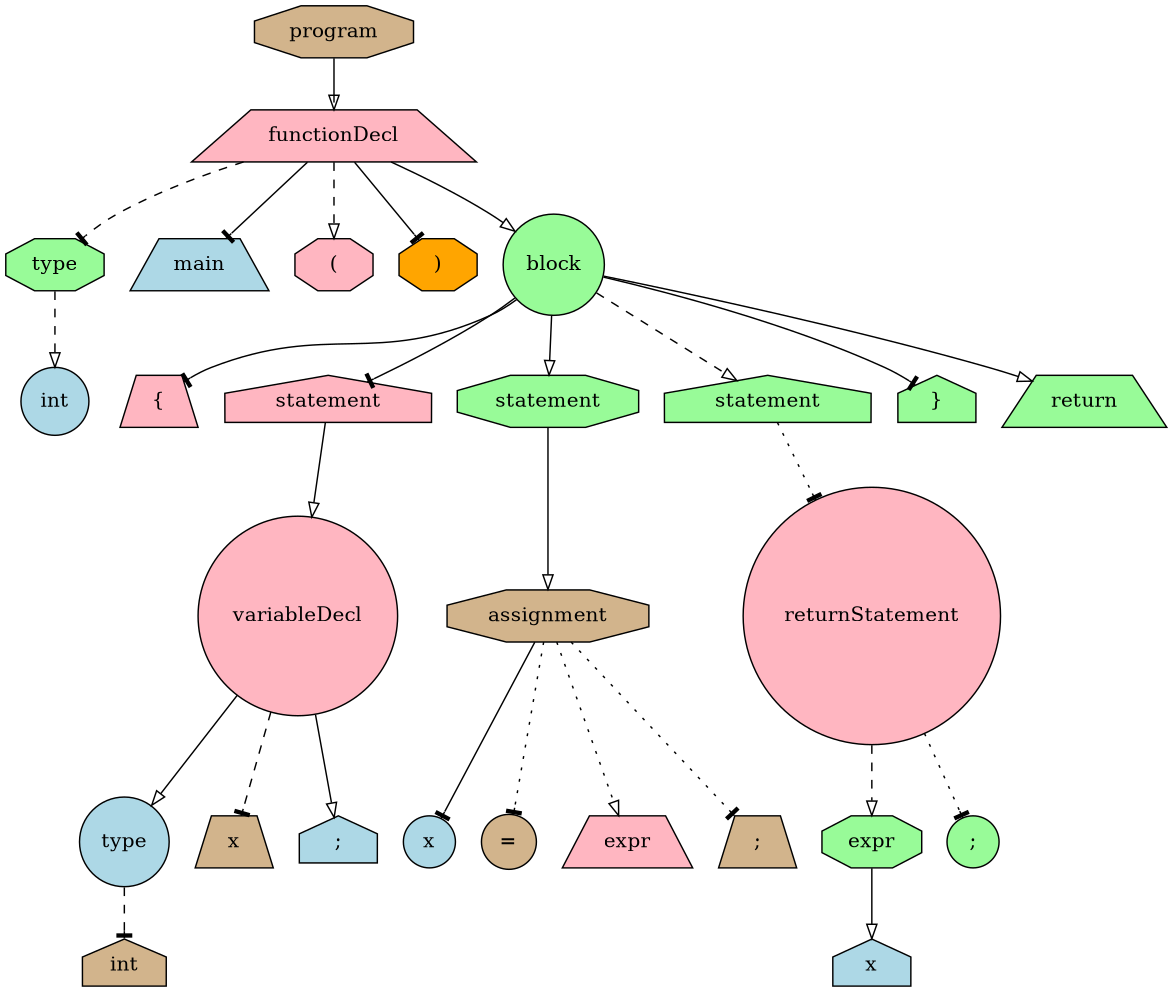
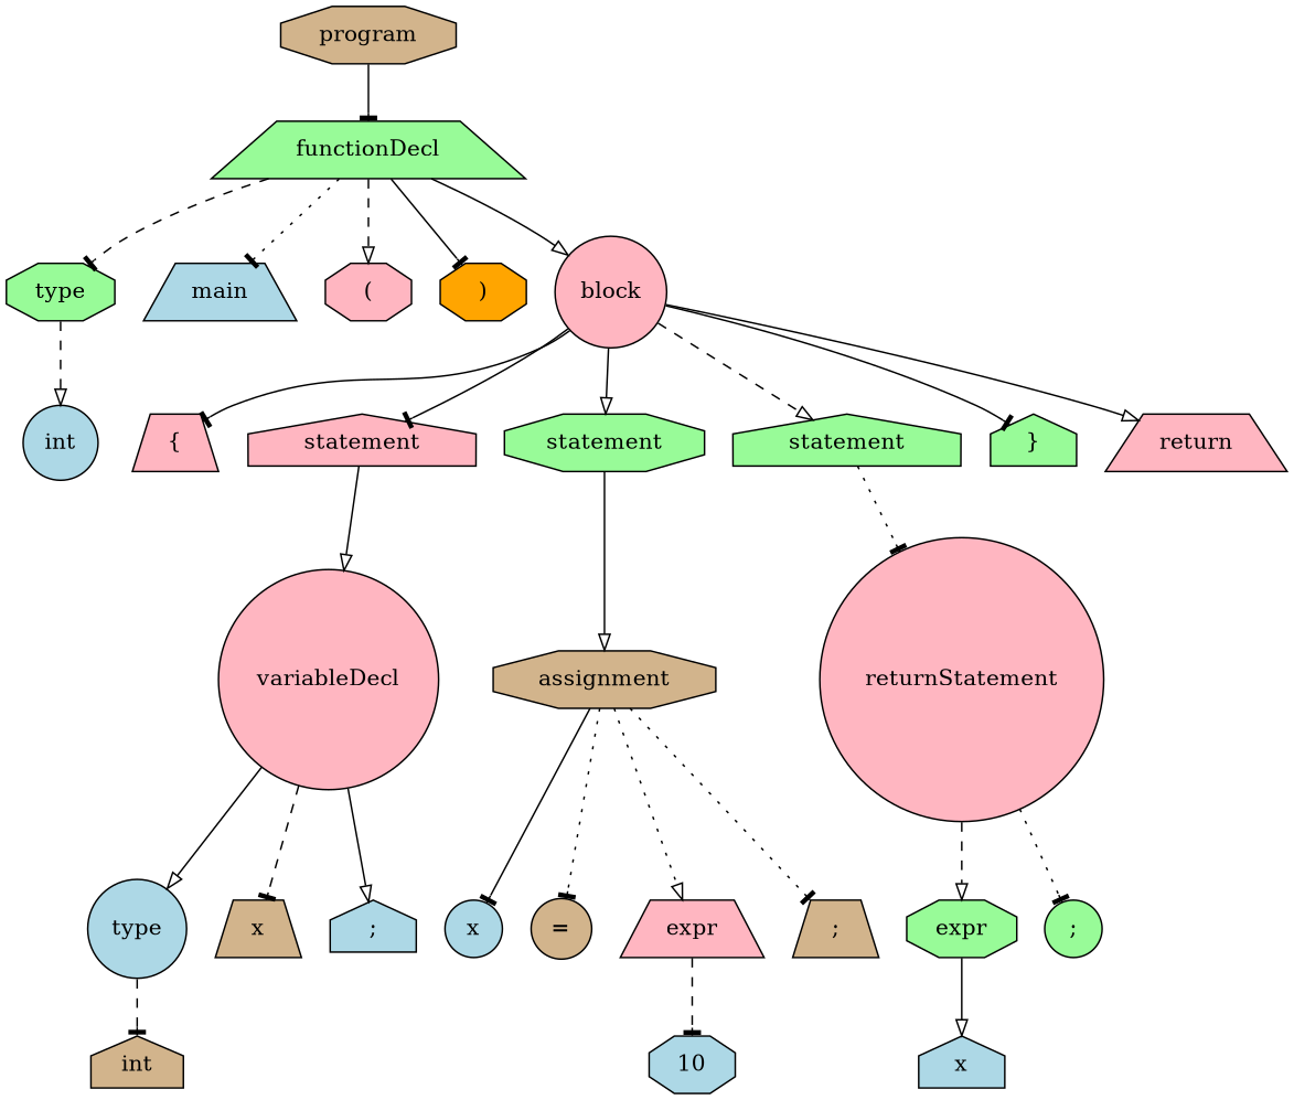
  digraph {
    node [fillcolor=lightpink shape=octagon style=filled]
    edge [arrowhead=tee style=solid]
    n1 [fillcolor=tan label=program]
-   n2 [label=functionDecl shape=trapezium]
+   n2 [fillcolor=palegreen label=functionDecl shape=trapezium]
    n3 [fillcolor=palegreen label=type]
    n4 [fillcolor=lightblue label=main shape=trapezium]
    n5 [label="("]
    n6 [fillcolor=orange label=")"]
-   n7 [fillcolor=palegreen label=block shape=circle]
+   n7 [label=block shape=circle]
    n8 [fillcolor=lightblue label=int shape=circle]
    n9 [label="{" shape=trapezium]
    n10 [label=statement shape=house]
    n11 [fillcolor=palegreen label=statement]
    n12 [fillcolor=palegreen label=statement shape=house]
    n13 [fillcolor=palegreen label="}" shape=house]
-   n14 [fillcolor=palegreen label=return shape=trapezium]
+   n14 [label=return shape=trapezium]
    n15 [label=variableDecl shape=circle]
    n16 [fillcolor=tan label=assignment]
    n17 [label=returnStatement shape=circle]
    n18 [fillcolor=lightblue label=type shape=circle]
    n19 [fillcolor=tan label=x shape=trapezium]
    n20 [fillcolor=lightblue label=";" shape=house]
    n21 [fillcolor=tan label=int shape=house]
    n22 [fillcolor=lightblue label=x shape=circle]
    n23 [fillcolor=tan label="=" shape=circle]
    n24 [label=expr shape=trapezium]
    n25 [fillcolor=tan label=";" shape=trapezium]
+   n26 [fillcolor=lightblue label=10]
    n27 [fillcolor=palegreen label=expr]
    n28 [fillcolor=palegreen label=";" shape=circle]
    n29 [fillcolor=lightblue label=x shape=house]
-   n1 -> n2 [arrowhead=onormal]
+   n1 -> n2
    n2 -> n3 [style=dashed]
-   n2 -> n4
+   n2 -> n4 [style=dotted]
    n2 -> n5 [arrowhead=onormal style=dashed]
    n2 -> n6
    n2 -> n7 [arrowhead=onormal]
    n3 -> n8 [arrowhead=onormal style=dashed]
    n7 -> n9
    n7 -> n10
    n7 -> n11 [arrowhead=onormal]
    n7 -> n12 [arrowhead=onormal style=dashed]
    n7 -> n13
    n7 -> n14 [arrowhead=onormal]
    n10 -> n15 [arrowhead=onormal]
    n11 -> n16 [arrowhead=onormal]
    n12 -> n17 [style=dotted]
    n15 -> n18 [arrowhead=onormal]
    n15 -> n19 [style=dashed]
    n15 -> n20 [arrowhead=onormal]
    n16 -> n22
    n16 -> n23 [style=dotted]
    n16 -> n24 [arrowhead=onormal style=dotted]
    n16 -> n25 [style=dotted]
    n17 -> n27 [arrowhead=onormal style=dashed]
    n17 -> n28 [style=dotted]
    n18 -> n21 [style=dashed]
+   n24 -> n26 [style=dashed]
    n27 -> n29 [arrowhead=onormal]
  }
